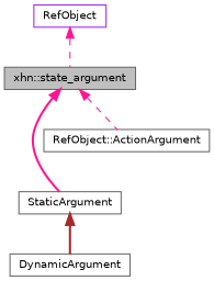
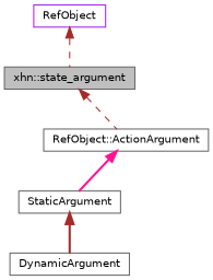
  digraph {
    node [color=gray40 fillcolor=white fontname=Helvetica fontsize=10 shape=record style=filled]
    edge [color=deeppink dir=back fontname=Helvetica fontsize=10 labelfontname=Helvetica labelfontsize=10 style=bold]
    n1 [fillcolor=grey75 fontcolor=black height=0.2 label="xhn::state_argument" width=0.4]
    n2 [height=0.2 label=StaticArgument width=0.4]
    n3 [height=0.2 label="RefObject::ActionArgument" width=0.4]
    n4 [height=0.2 label=DynamicArgument width=0.4]
    n5 [color=purple height=0.2 label=RefObject width=0.4]
-   n1 -> n2
-   n1 -> n3 [style=dashed]
+   n3 -> n2
+   n1 -> n3 [color=brown style=dashed]
    n2 -> n4 [color=brown]
-   n5 -> n1 [style=dashed]
+   n5 -> n1 [color=brown style=dashed]
  }
